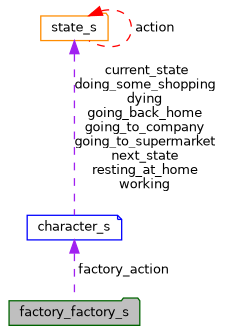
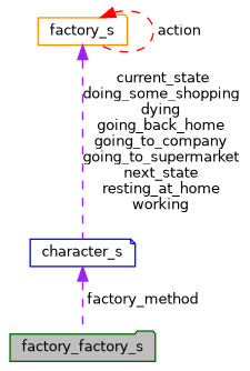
  digraph {
    node [fillcolor=white fontname=Helvetica fontsize=10 shape=folder style=filled]
    edge [color=purple dir=back fontname=Helvetica fontsize=10 labelfontname=Helvetica labelfontsize=10 style=dashed]
    n1 [color=darkgreen fillcolor=grey75 fontcolor=black height=0.2 label=factory_factory_s width=0.4]
    n2 [color=blue height=0.2 label=character_s shape=note width=0.4]
-   n3 [color=darkorange height=0.2 label=state_s width=0.4]
-   n2 -> n1 [label=" factory_action"]
+   n3 [color=darkorange height=0.2 label=factory_s width=0.4]
+   n2 -> n1 [label=" factory_method"]
    n3 -> n2 [label=" current_state\ndoing_some_shopping\ndying\ngoing_back_home\ngoing_to_company\ngoing_to_supermarket\nnext_state\nresting_at_home\nworking"]
    n3 -> n3 [color=red label=" action"]
  }
